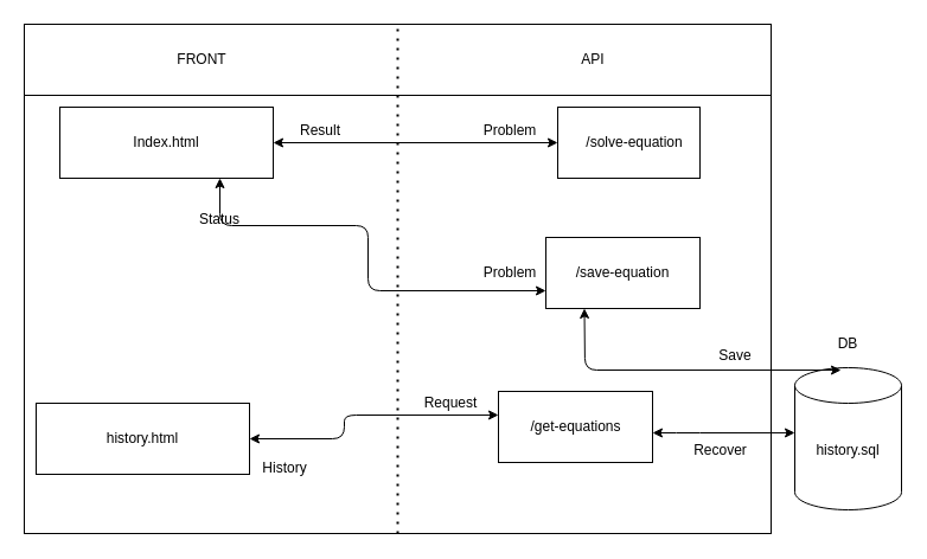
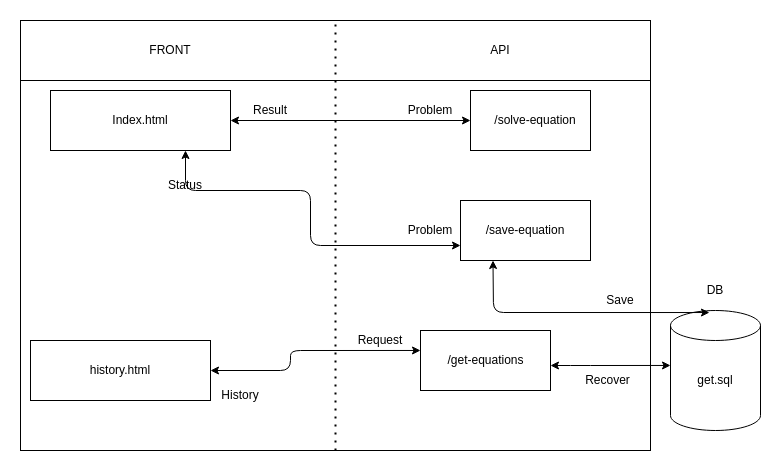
  <mxCell id="0" />
  <mxCell id="1" parent="0" />
  <mxCell id="2" value="" style="rounded=0;whiteSpace=wrap;html=1;" vertex="1" parent="1"><mxGeometry x="20" y="20" width="630" height="430" as="geometry" /></mxCell>
  <mxCell id="3" value="" style="rounded=0;whiteSpace=wrap;html=1;" vertex="1" parent="1"><mxGeometry x="20" y="20" width="630" height="60" as="geometry" /></mxCell>
  <mxCell id="4" value="FRONT" style="text;html=1;strokeColor=none;fillColor=none;align=center;verticalAlign=middle;whiteSpace=wrap;rounded=0;" vertex="1" parent="1"><mxGeometry x="150" y="40" width="40" height="20" as="geometry" /></mxCell>
  <mxCell id="5" value="API" style="text;html=1;strokeColor=none;fillColor=none;align=center;verticalAlign=middle;whiteSpace=wrap;rounded=0;" vertex="1" parent="1"><mxGeometry x="480" y="40" width="40" height="20" as="geometry" /></mxCell>
  <mxCell id="6" value="" style="rounded=0;whiteSpace=wrap;html=1;" vertex="1" parent="1"><mxGeometry x="50" y="90" width="180" height="60" as="geometry" /></mxCell>
  <mxCell id="7" value="Index.html" style="text;html=1;strokeColor=none;fillColor=none;align=center;verticalAlign=middle;whiteSpace=wrap;rounded=0;" vertex="1" parent="1"><mxGeometry x="120" y="110" width="40" height="20" as="geometry" /></mxCell>
  <mxCell id="8" value="" style="rounded=0;whiteSpace=wrap;html=1;" vertex="1" parent="1"><mxGeometry x="470" y="90" width="120" height="60" as="geometry" /></mxCell>
  <mxCell id="9" value="/solve-equation" style="text;html=1;strokeColor=none;fillColor=none;align=center;verticalAlign=middle;whiteSpace=wrap;rounded=0;" vertex="1" parent="1"><mxGeometry x="470" y="110" width="130" height="20" as="geometry" /></mxCell>
  <mxCell id="10" value="Problem" style="text;html=1;strokeColor=none;fillColor=none;align=center;verticalAlign=middle;whiteSpace=wrap;rounded=0;" vertex="1" parent="1"><mxGeometry x="410" y="100" width="40" height="20" as="geometry" /></mxCell>
  <mxCell id="11" value="Result" style="text;html=1;strokeColor=none;fillColor=none;align=center;verticalAlign=middle;whiteSpace=wrap;rounded=0;" vertex="1" parent="1"><mxGeometry x="250" y="100" width="40" height="20" as="geometry" /></mxCell>
  <mxCell id="12" value="" style="rounded=0;whiteSpace=wrap;html=1;" vertex="1" parent="1"><mxGeometry x="460" y="200" width="130" height="60" as="geometry" /></mxCell>
  <mxCell id="13" value="/save-equation" style="text;html=1;strokeColor=none;fillColor=none;align=center;verticalAlign=middle;whiteSpace=wrap;rounded=0;" vertex="1" parent="1"><mxGeometry x="455" y="220" width="140" height="20" as="geometry" /></mxCell>
  <mxCell id="14" value="" style="endArrow=classic;startArrow=classic;html=1;entryX=0;entryY=0.5;entryDx=0;entryDy=0;" edge="1" parent="1" target="9"><mxGeometry width="50" height="50" relative="1" as="geometry"><mxPoint x="230" y="120" as="sourcePoint" /><mxPoint x="430" y="120" as="targetPoint" /></mxGeometry></mxCell>
  <mxCell id="15" value="" style="shape=cylinder3;whiteSpace=wrap;html=1;boundedLbl=1;backgroundOutline=1;size=15;" vertex="1" parent="1"><mxGeometry x="670" y="310" width="90" height="120" as="geometry" /></mxCell>
- <mxCell id="16" value="history.sql" style="text;html=1;strokeColor=none;fillColor=none;align=center;verticalAlign=middle;whiteSpace=wrap;rounded=0;" vertex="1" parent="1"><mxGeometry x="695" y="370" width="40" height="20" as="geometry" /></mxCell>
+ <mxCell id="16" value="get.sql" style="text;html=1;strokeColor=none;fillColor=none;align=center;verticalAlign=middle;whiteSpace=wrap;rounded=0;" vertex="1" parent="1"><mxGeometry x="695" y="370" width="40" height="20" as="geometry" /></mxCell>
  <mxCell id="17" value="Problem" style="text;html=1;strokeColor=none;fillColor=none;align=center;verticalAlign=middle;whiteSpace=wrap;rounded=0;" vertex="1" parent="1"><mxGeometry x="410" y="220" width="40" height="20" as="geometry" /></mxCell>
  <mxCell id="18" value="" style="endArrow=classic;startArrow=classic;html=1;entryX=0.25;entryY=1;entryDx=0;entryDy=0;exitX=0.433;exitY=0.017;exitDx=0;exitDy=0;exitPerimeter=0;" edge="1" parent="1" source="15" target="12"><mxGeometry width="50" height="50" relative="1" as="geometry"><mxPoint x="320" y="260" as="sourcePoint" /><mxPoint x="370" y="210" as="targetPoint" /><Array as="points"><mxPoint x="493" y="312" /></Array></mxGeometry></mxCell>
  <mxCell id="19" value="Save" style="text;html=1;strokeColor=none;fillColor=none;align=center;verticalAlign=middle;whiteSpace=wrap;rounded=0;" vertex="1" parent="1"><mxGeometry x="600" y="290" width="40" height="20" as="geometry" /></mxCell>
  <mxCell id="20" style="edgeStyle=elbowEdgeStyle;rounded=0;orthogonalLoop=1;jettySize=auto;html=1;exitX=0.5;exitY=1;exitDx=0;exitDy=0;" edge="1" parent="1" source="19" target="19"><mxGeometry relative="1" as="geometry" /></mxCell>
  <mxCell id="21" value="" style="rounded=0;whiteSpace=wrap;html=1;" vertex="1" parent="1"><mxGeometry x="30" y="340" width="180" height="60" as="geometry" /></mxCell>
  <mxCell id="22" value="history.html" style="text;html=1;strokeColor=none;fillColor=none;align=center;verticalAlign=middle;whiteSpace=wrap;rounded=0;" vertex="1" parent="1"><mxGeometry x="100" y="360" width="40" height="20" as="geometry" /></mxCell>
  <mxCell id="23" value="" style="endArrow=classic;startArrow=classic;html=1;exitX=1;exitY=0.5;exitDx=0;exitDy=0;entryX=0;entryY=0.333;entryDx=0;entryDy=0;entryPerimeter=0;" edge="1" parent="1" source="21" target="24"><mxGeometry width="50" height="50" relative="1" as="geometry"><mxPoint x="320" y="260" as="sourcePoint" /><mxPoint x="350" y="350" as="targetPoint" /><Array as="points"><mxPoint x="290" y="370" /><mxPoint x="290" y="350" /></Array></mxGeometry></mxCell>
  <mxCell id="24" value="" style="rounded=0;whiteSpace=wrap;html=1;" vertex="1" parent="1"><mxGeometry x="420" y="330" width="130" height="60" as="geometry" /></mxCell>
  <mxCell id="25" value="/get-equations" style="text;html=1;strokeColor=none;fillColor=none;align=center;verticalAlign=middle;whiteSpace=wrap;rounded=0;" vertex="1" parent="1"><mxGeometry x="427.5" y="350" width="115" height="20" as="geometry" /></mxCell>
  <mxCell id="26" value="" style="endArrow=classic;startArrow=classic;html=1;exitX=0.75;exitY=1;exitDx=0;exitDy=0;entryX=0;entryY=0.75;entryDx=0;entryDy=0;" edge="1" parent="1" source="6" target="12"><mxGeometry width="50" height="50" relative="1" as="geometry"><mxPoint x="320" y="260" as="sourcePoint" /><mxPoint x="370" y="210" as="targetPoint" /><Array as="points"><mxPoint x="185" y="190" /><mxPoint x="310" y="190" /><mxPoint x="310" y="245" /></Array></mxGeometry></mxCell>
  <mxCell id="27" value="Status" style="text;html=1;strokeColor=none;fillColor=none;align=center;verticalAlign=middle;whiteSpace=wrap;rounded=0;" vertex="1" parent="1"><mxGeometry x="165" y="175" width="40" height="20" as="geometry" /></mxCell>
  <mxCell id="28" value="" style="endArrow=classic;startArrow=classic;html=1;entryX=0;entryY=0.458;entryDx=0;entryDy=0;entryPerimeter=0;" edge="1" parent="1" target="15"><mxGeometry width="50" height="50" relative="1" as="geometry"><mxPoint x="550" y="365" as="sourcePoint" /><mxPoint x="540" y="365" as="targetPoint" /><Array as="points"><mxPoint x="580" y="365" /></Array></mxGeometry></mxCell>
  <mxCell id="29" value="Recover" style="text;html=1;strokeColor=none;fillColor=none;align=center;verticalAlign=middle;whiteSpace=wrap;rounded=0;" vertex="1" parent="1"><mxGeometry x="580" y="370" width="55" height="20" as="geometry" /></mxCell>
  <mxCell id="30" value="Request" style="text;html=1;strokeColor=none;fillColor=none;align=center;verticalAlign=middle;whiteSpace=wrap;rounded=0;" vertex="1" parent="1"><mxGeometry x="360" y="330" width="40" height="20" as="geometry" /></mxCell>
  <mxCell id="31" value="History" style="text;html=1;strokeColor=none;fillColor=none;align=center;verticalAlign=middle;whiteSpace=wrap;rounded=0;" vertex="1" parent="1"><mxGeometry x="220" y="385" width="40" height="20" as="geometry" /></mxCell>
  <mxCell id="32" style="edgeStyle=elbowEdgeStyle;rounded=0;orthogonalLoop=1;jettySize=auto;html=1;exitX=1;exitY=0.5;exitDx=0;exitDy=0;" edge="1" parent="1" source="22" target="22"><mxGeometry relative="1" as="geometry" /></mxCell>
  <mxCell id="33" value="" style="endArrow=none;dashed=1;html=1;dashPattern=1 3;strokeWidth=2;exitX=0.5;exitY=1;exitDx=0;exitDy=0;entryX=0.5;entryY=0;entryDx=0;entryDy=0;" edge="1" parent="1" source="2" target="3"><mxGeometry width="50" height="50" relative="1" as="geometry"><mxPoint x="430" y="280" as="sourcePoint" /><mxPoint x="480" y="230" as="targetPoint" /></mxGeometry></mxCell>
  <mxCell id="34" value="DB" style="text;html=1;strokeColor=none;fillColor=none;align=center;verticalAlign=middle;whiteSpace=wrap;rounded=0;" vertex="1" parent="1"><mxGeometry x="695" y="280" width="40" height="20" as="geometry" /></mxCell>
